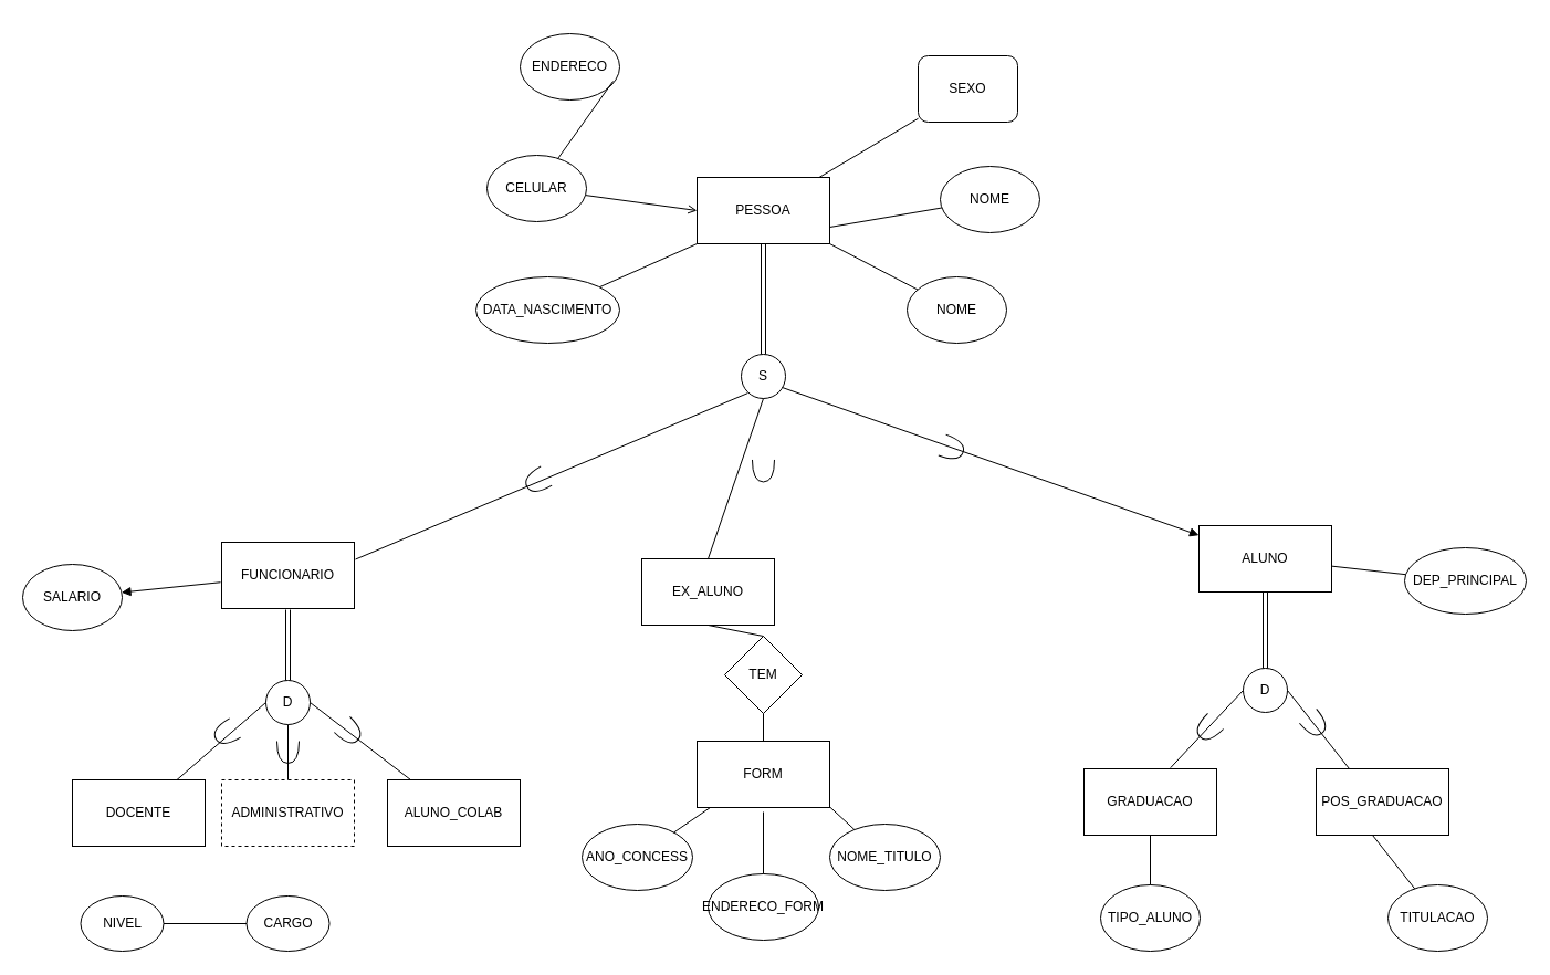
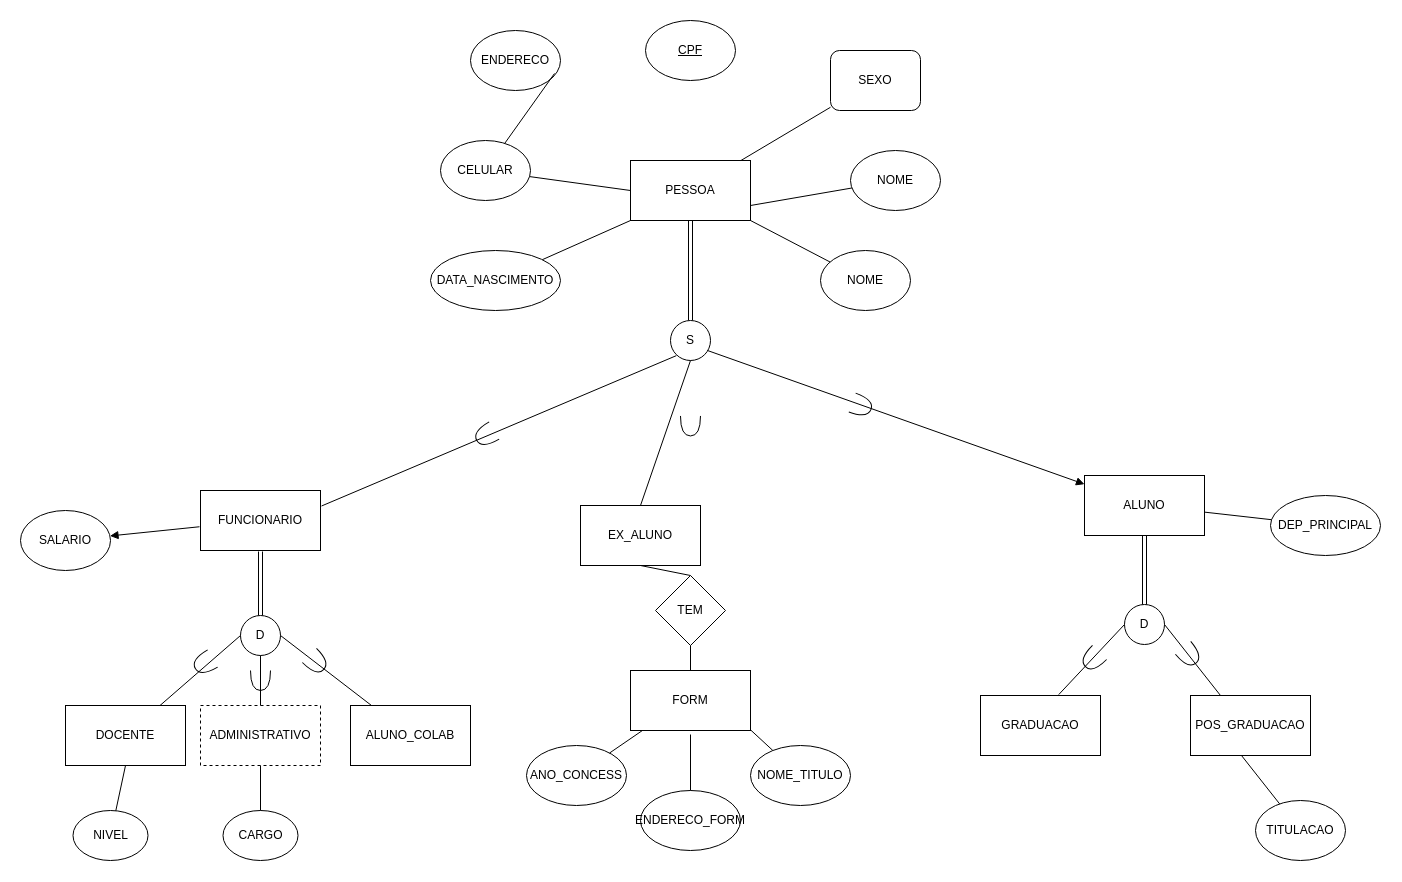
  <mxCell id="0" />
  <mxCell id="1" parent="0" />
  <mxCell id="2" value="PESSOA" style="rounded=0;whiteSpace=wrap;html=1;" vertex="1" parent="1"><mxGeometry x="630" y="160" width="120" height="60" as="geometry" /></mxCell>
+ <mxCell id="3" value="&lt;u&gt;CPF&lt;/u&gt;" style="ellipse;whiteSpace=wrap;html=1;" vertex="1" parent="1"><mxGeometry x="645" y="20" width="90" height="60" as="geometry" /></mxCell>
  <mxCell id="4" value="NOME" style="ellipse;whiteSpace=wrap;html=1;" vertex="1" parent="1"><mxGeometry x="820" y="250" width="90" height="60" as="geometry" /></mxCell>
  <mxCell id="5" value="NOME" style="ellipse;whiteSpace=wrap;html=1;" vertex="1" parent="1"><mxGeometry x="850" y="150" width="90" height="60" as="geometry" /></mxCell>
  <mxCell id="6" value="SEXO" style="whiteSpace=wrap;html=1;rounded=1;" vertex="1" parent="1"><mxGeometry x="830" y="50" width="90" height="60" as="geometry" /></mxCell>
  <mxCell id="7" value="ENDERECO" style="ellipse;whiteSpace=wrap;html=1;" vertex="1" parent="1"><mxGeometry x="470" y="30" width="90" height="60" as="geometry" /></mxCell>
  <mxCell id="8" value="CELULAR" style="ellipse;whiteSpace=wrap;html=1;" vertex="1" parent="1"><mxGeometry x="440" y="140" width="90" height="60" as="geometry" /></mxCell>
  <mxCell id="9" value="DATA_NASCIMENTO" style="ellipse;whiteSpace=wrap;html=1;" vertex="1" parent="1"><mxGeometry x="430" y="250" width="130" height="60" as="geometry" /></mxCell>
- <mxCell id="10" value="" style="endArrow=open;html=1;rounded=0;entryX=0;entryY=0.5;entryDx=0;entryDy=0;" edge="1" parent="1" source="8" target="2"><mxGeometry width="50" height="50" relative="1" as="geometry"><mxPoint x="650" y="220" as="sourcePoint" /><mxPoint x="700" y="170" as="targetPoint" /></mxGeometry></mxCell>
+ <mxCell id="10" value="" style="endArrow=none;html=1;rounded=0;entryX=0;entryY=0.5;entryDx=0;entryDy=0;" edge="1" parent="1" source="8" target="2"><mxGeometry width="50" height="50" relative="1" as="geometry"><mxPoint x="650" y="220" as="sourcePoint" /><mxPoint x="700" y="170" as="targetPoint" /></mxGeometry></mxCell>
  <mxCell id="11" value="" style="endArrow=none;html=1;rounded=0;entryX=0;entryY=1;entryDx=0;entryDy=0;" edge="1" parent="1" source="9" target="2"><mxGeometry width="50" height="50" relative="1" as="geometry"><mxPoint x="540" y="207" as="sourcePoint" /><mxPoint x="640" y="200" as="targetPoint" /></mxGeometry></mxCell>
  <mxCell id="12" value="" style="endArrow=none;html=1;rounded=0;exitX=1;exitY=1;exitDx=0;exitDy=0;" edge="1" parent="1" source="2" target="4"><mxGeometry width="50" height="50" relative="1" as="geometry"><mxPoint x="550" y="217" as="sourcePoint" /><mxPoint x="650" y="210" as="targetPoint" /></mxGeometry></mxCell>
  <mxCell id="13" value="" style="endArrow=none;html=1;rounded=0;exitX=1;exitY=0.75;exitDx=0;exitDy=0;" edge="1" parent="1" source="2" target="5"><mxGeometry width="50" height="50" relative="1" as="geometry"><mxPoint x="560" y="227" as="sourcePoint" /><mxPoint x="660" y="220" as="targetPoint" /></mxGeometry></mxCell>
  <mxCell id="14" value="" style="endArrow=none;html=1;rounded=0;" edge="1" parent="1" source="2" target="6"><mxGeometry width="50" height="50" relative="1" as="geometry"><mxPoint x="570" y="237" as="sourcePoint" /><mxPoint x="670" y="230" as="targetPoint" /></mxGeometry></mxCell>
  <mxCell id="15" value="" style="endArrow=none;html=1;rounded=0;exitX=0.933;exitY=0.717;exitDx=0;exitDy=0;exitPerimeter=0;" edge="1" parent="1" source="7" target="8"><mxGeometry width="50" height="50" relative="1" as="geometry"><mxPoint x="590" y="257" as="sourcePoint" /><mxPoint x="690" y="250" as="targetPoint" /></mxGeometry></mxCell>
  <mxCell id="16" value="D" style="ellipse;whiteSpace=wrap;html=1;aspect=fixed;" vertex="1" parent="1"><mxGeometry x="240" y="615" width="40" height="40" as="geometry" /></mxCell>
  <mxCell id="17" value="FUNCIONARIO" style="rounded=0;whiteSpace=wrap;html=1;perimeterSpacing=1;fillStyle=auto;" vertex="1" parent="1"><mxGeometry x="200" y="490" width="120" height="60" as="geometry" /></mxCell>
  <mxCell id="18" value="" style="endArrow=none;html=1;rounded=0;entryX=0.5;entryY=1;entryDx=0;entryDy=0;exitX=0.5;exitY=0;exitDx=0;exitDy=0;shape=link;" edge="1" parent="1" source="53" target="2"><mxGeometry width="50" height="50" relative="1" as="geometry"><mxPoint x="690" y="290" as="sourcePoint" /><mxPoint x="710" y="270" as="targetPoint" /></mxGeometry></mxCell>
  <mxCell id="19" value="SALARIO" style="ellipse;whiteSpace=wrap;html=1;" vertex="1" parent="1"><mxGeometry x="20" y="510" width="90" height="60" as="geometry" /></mxCell>
  <mxCell id="20" value="" style="endArrow=block;html=1;rounded=0;" edge="1" parent="1" source="17" target="19"><mxGeometry width="50" height="50" relative="1" as="geometry"><mxPoint x="195" y="520" as="sourcePoint" /><mxPoint x="330" y="370" as="targetPoint" /></mxGeometry></mxCell>
  <mxCell id="21" value="" style="endArrow=none;html=1;rounded=0;shape=link;" edge="1" parent="1" source="16" target="17"><mxGeometry width="50" height="50" relative="1" as="geometry"><mxPoint x="240" y="377" as="sourcePoint" /><mxPoint x="260" y="556" as="targetPoint" /></mxGeometry></mxCell>
  <mxCell id="22" value="DOCENTE" style="rounded=0;whiteSpace=wrap;html=1;strokeColor=default;align=center;verticalAlign=middle;fontFamily=Helvetica;fontSize=12;fontColor=default;fillColor=default;" vertex="1" parent="1"><mxGeometry x="65" y="705" width="120" height="60" as="geometry" /></mxCell>
  <mxCell id="23" value="ADMINISTRATIVO" style="rounded=0;whiteSpace=wrap;html=1;strokeColor=default;align=center;verticalAlign=middle;fontFamily=Helvetica;fontSize=12;fontColor=default;fillColor=default;dashed=1;" vertex="1" parent="1"><mxGeometry x="200" y="705" width="120" height="60" as="geometry" /></mxCell>
  <mxCell id="24" value="ALUNO_COLAB" style="rounded=0;whiteSpace=wrap;html=1;strokeColor=default;align=center;verticalAlign=middle;fontFamily=Helvetica;fontSize=12;fontColor=default;fillColor=default;" vertex="1" parent="1"><mxGeometry x="350" y="705" width="120" height="60" as="geometry" /></mxCell>
  <mxCell id="25" value="" style="endArrow=none;html=1;rounded=0;entryX=0;entryY=0.5;entryDx=0;entryDy=0;" edge="1" parent="1" source="22" target="16"><mxGeometry width="50" height="50" relative="1" as="geometry"><mxPoint x="250" y="387" as="sourcePoint" /><mxPoint x="350" y="380" as="targetPoint" /></mxGeometry></mxCell>
  <mxCell id="26" value="" style="endArrow=none;html=1;rounded=0;exitX=1;exitY=0.5;exitDx=0;exitDy=0;" edge="1" parent="1" source="16" target="24"><mxGeometry width="50" height="50" relative="1" as="geometry"><mxPoint x="260" y="397" as="sourcePoint" /><mxPoint x="310" y="675" as="targetPoint" /></mxGeometry></mxCell>
  <mxCell id="27" value="" style="endArrow=none;html=1;rounded=0;exitX=0.5;exitY=1;exitDx=0;exitDy=0;" edge="1" parent="1" source="16" target="23"><mxGeometry width="50" height="50" relative="1" as="geometry"><mxPoint x="270" y="407" as="sourcePoint" /><mxPoint x="370" y="400" as="targetPoint" /></mxGeometry></mxCell>
  <mxCell id="28" value="NIVEL" style="ellipse;whiteSpace=wrap;html=1;" vertex="1" parent="1"><mxGeometry x="72.5" y="810" width="75" height="50" as="geometry" /></mxCell>
- <mxCell id="29" value="" style="endArrow=none;html=1;rounded=0;" edge="1" parent="1" source="28" target="30"><mxGeometry width="50" height="50" relative="1" as="geometry"><mxPoint x="280" y="417" as="sourcePoint" /><mxPoint x="380" y="410" as="targetPoint" /></mxGeometry></mxCell>
+ <mxCell id="29" value="" style="endArrow=none;html=1;rounded=0;entryX=0.5;entryY=1;entryDx=0;entryDy=0;" edge="1" parent="1" source="28" target="22"><mxGeometry width="50" height="50" relative="1" as="geometry"><mxPoint x="280" y="417" as="sourcePoint" /><mxPoint x="380" y="410" as="targetPoint" /></mxGeometry></mxCell>
  <mxCell id="30" value="CARGO" style="ellipse;whiteSpace=wrap;html=1;" vertex="1" parent="1"><mxGeometry x="222.5" y="810" width="75" height="50" as="geometry" /></mxCell>
+ <mxCell id="31" value="" style="endArrow=none;html=1;rounded=0;entryX=0.5;entryY=1;entryDx=0;entryDy=0;exitX=0.5;exitY=0;exitDx=0;exitDy=0;" edge="1" parent="1" source="30" target="23"><mxGeometry width="50" height="50" relative="1" as="geometry"><mxPoint x="290" y="427" as="sourcePoint" /><mxPoint x="390" y="420" as="targetPoint" /></mxGeometry></mxCell>
  <mxCell id="32" value="EX_ALUNO" style="rounded=0;whiteSpace=wrap;html=1;" vertex="1" parent="1"><mxGeometry x="580" y="505" width="120" height="60" as="geometry" /></mxCell>
  <mxCell id="33" value="NOME_TITULO" style="ellipse;whiteSpace=wrap;html=1;" vertex="1" parent="1"><mxGeometry x="750" y="745" width="100" height="60" as="geometry" /></mxCell>
  <mxCell id="34" value="ANO_CONCESS" style="ellipse;whiteSpace=wrap;html=1;" vertex="1" parent="1"><mxGeometry x="526" y="745" width="100" height="60" as="geometry" /></mxCell>
  <mxCell id="35" value="ENDERECO_FORM" style="ellipse;whiteSpace=wrap;html=1;" vertex="1" parent="1"><mxGeometry x="640" y="790" width="100" height="60" as="geometry" /></mxCell>
  <mxCell id="36" value="" style="endArrow=none;html=1;rounded=0;entryX=0;entryY=1;entryDx=0;entryDy=0;" edge="1" parent="1" source="34"><mxGeometry width="50" height="50" relative="1" as="geometry"><mxPoint x="540" y="353" as="sourcePoint" /><mxPoint x="651.065" y="723.721" as="targetPoint" /></mxGeometry></mxCell>
  <mxCell id="37" value="" style="endArrow=none;html=1;rounded=0;exitX=0.5;exitY=0;exitDx=0;exitDy=0;entryX=0.5;entryY=1;entryDx=0;entryDy=0;" edge="1" parent="1" source="58" target="32"><mxGeometry width="50" height="50" relative="1" as="geometry"><mxPoint x="690" y="589" as="sourcePoint" /><mxPoint x="690" y="556" as="targetPoint" /></mxGeometry></mxCell>
  <mxCell id="38" value="" style="endArrow=none;html=1;rounded=0;" edge="1" parent="1" source="33"><mxGeometry width="50" height="50" relative="1" as="geometry"><mxPoint x="606" y="689" as="sourcePoint" /><mxPoint x="736.918" y="717.263" as="targetPoint" /></mxGeometry></mxCell>
  <mxCell id="39" value="ALUNO" style="rounded=0;whiteSpace=wrap;html=1;" vertex="1" parent="1"><mxGeometry x="1084" y="475" width="120" height="60" as="geometry" /></mxCell>
  <mxCell id="40" value="DEP_PRINCIPAL" style="ellipse;whiteSpace=wrap;html=1;" vertex="1" parent="1"><mxGeometry x="1270" y="495" width="110" height="60" as="geometry" /></mxCell>
  <mxCell id="41" value="" style="endArrow=none;html=1;rounded=0;" edge="1" parent="1" source="40" target="39"><mxGeometry width="50" height="50" relative="1" as="geometry"><mxPoint x="804" y="604" as="sourcePoint" /><mxPoint x="1209" y="505" as="targetPoint" /></mxGeometry></mxCell>
  <mxCell id="42" value="D" style="ellipse;whiteSpace=wrap;html=1;aspect=fixed;strokeColor=default;align=center;verticalAlign=middle;fontFamily=Helvetica;fontSize=12;fontColor=default;fillColor=default;" vertex="1" parent="1"><mxGeometry x="1124" y="604" width="40" height="40" as="geometry" /></mxCell>
  <mxCell id="43" value="" style="endArrow=none;html=1;rounded=0;shape=link;" edge="1" parent="1" source="42" target="39"><mxGeometry width="50" height="50" relative="1" as="geometry"><mxPoint x="1283" y="526" as="sourcePoint" /><mxPoint x="1144" y="541" as="targetPoint" /></mxGeometry></mxCell>
  <mxCell id="44" value="GRADUACAO" style="rounded=0;whiteSpace=wrap;html=1;strokeColor=default;align=center;verticalAlign=middle;fontFamily=Helvetica;fontSize=12;fontColor=default;fillColor=default;" vertex="1" parent="1"><mxGeometry x="980" y="695" width="120" height="60" as="geometry" /></mxCell>
  <mxCell id="45" value="POS_GRADUACAO" style="rounded=0;whiteSpace=wrap;html=1;strokeColor=default;align=center;verticalAlign=middle;fontFamily=Helvetica;fontSize=12;fontColor=default;fillColor=default;" vertex="1" parent="1"><mxGeometry x="1190" y="695" width="120" height="60" as="geometry" /></mxCell>
  <mxCell id="46" value="" style="endArrow=none;html=1;rounded=0;entryX=0;entryY=0.5;entryDx=0;entryDy=0;exitX=0.652;exitY=-0.015;exitDx=0;exitDy=0;exitPerimeter=0;" edge="1" parent="1" source="44" target="42"><mxGeometry width="50" height="50" relative="1" as="geometry"><mxPoint x="1027" y="680" as="sourcePoint" /><mxPoint x="1229" y="525" as="targetPoint" /></mxGeometry></mxCell>
  <mxCell id="47" value="" style="endArrow=none;html=1;rounded=0;entryX=1;entryY=0.5;entryDx=0;entryDy=0;exitX=0.25;exitY=0;exitDx=0;exitDy=0;" edge="1" parent="1" source="45" target="42"><mxGeometry width="50" height="50" relative="1" as="geometry"><mxPoint x="1303" y="546" as="sourcePoint" /><mxPoint x="1239" y="535" as="targetPoint" /></mxGeometry></mxCell>
  <mxCell id="48" value="" style="endArrow=none;html=1;rounded=0;exitX=0.5;exitY=0;exitDx=0;exitDy=0;entryX=0.5;entryY=1;entryDx=0;entryDy=0;" edge="1" parent="1" source="35"><mxGeometry width="50" height="50" relative="1" as="geometry"><mxPoint x="690" y="745" as="sourcePoint" /><mxPoint x="690" y="734" as="targetPoint" /></mxGeometry></mxCell>
  <mxCell id="49" value="TITULACAO" style="ellipse;whiteSpace=wrap;html=1;" vertex="1" parent="1"><mxGeometry x="1255" y="800" width="90" height="60" as="geometry" /></mxCell>
- <mxCell id="50" value="TIPO_ALUNO" style="ellipse;whiteSpace=wrap;html=1;" vertex="1" parent="1"><mxGeometry x="995" y="800" width="90" height="60" as="geometry" /></mxCell>
  <mxCell id="51" value="" style="endArrow=none;html=1;rounded=0;entryX=0.427;entryY=1.005;entryDx=0;entryDy=0;entryPerimeter=0;" edge="1" parent="1" source="49" target="45"><mxGeometry width="50" height="50" relative="1" as="geometry"><mxPoint x="1313" y="581" as="sourcePoint" /><mxPoint x="1249" y="570" as="targetPoint" /></mxGeometry></mxCell>
- <mxCell id="52" value="" style="endArrow=none;html=1;rounded=0;entryX=0.5;entryY=1;entryDx=0;entryDy=0;" edge="1" parent="1" source="50" target="44"><mxGeometry width="50" height="50" relative="1" as="geometry"><mxPoint x="1313" y="591" as="sourcePoint" /><mxPoint x="1249" y="580" as="targetPoint" /></mxGeometry></mxCell>
  <mxCell id="53" value="S" style="ellipse;whiteSpace=wrap;html=1;aspect=fixed;strokeColor=default;align=center;verticalAlign=middle;fontFamily=Helvetica;fontSize=12;fontColor=default;fillColor=default;" vertex="1" parent="1"><mxGeometry x="670" y="320" width="40" height="40" as="geometry" /></mxCell>
  <mxCell id="54" value="" style="endArrow=block;html=1;rounded=0;fontFamily=Helvetica;fontSize=12;fontColor=default;exitX=0.925;exitY=0.75;exitDx=0;exitDy=0;exitPerimeter=0;" edge="1" parent="1" source="53" target="39"><mxGeometry width="50" height="50" relative="1" as="geometry"><mxPoint x="710" y="350" as="sourcePoint" /><mxPoint x="1080" y="490" as="targetPoint" /></mxGeometry></mxCell>
  <mxCell id="55" value="" style="endArrow=none;html=1;rounded=0;fontFamily=Helvetica;fontSize=12;fontColor=default;exitX=0.5;exitY=1;exitDx=0;exitDy=0;entryX=0.5;entryY=0;entryDx=0;entryDy=0;" edge="1" parent="1" source="53" target="32"><mxGeometry width="50" height="50" relative="1" as="geometry"><mxPoint x="714" y="364" as="sourcePoint" /><mxPoint x="690" y="484" as="targetPoint" /></mxGeometry></mxCell>
  <mxCell id="56" value="" style="endArrow=none;html=1;rounded=0;fontFamily=Helvetica;fontSize=12;fontColor=default;exitX=0;exitY=1;exitDx=0;exitDy=0;entryX=1;entryY=0.25;entryDx=0;entryDy=0;" edge="1" parent="1"><mxGeometry width="50" height="50" relative="1" as="geometry"><mxPoint x="675.858" y="355.142" as="sourcePoint" /><mxPoint x="321" y="505.5" as="targetPoint" /></mxGeometry></mxCell>
  <mxCell id="57" value="FORM" style="rounded=0;whiteSpace=wrap;html=1;strokeColor=default;align=center;verticalAlign=middle;fontFamily=Helvetica;fontSize=12;fontColor=default;fillColor=default;" vertex="1" parent="1"><mxGeometry x="630" y="670" width="120" height="60" as="geometry" /></mxCell>
  <mxCell id="58" value="TEM" style="rhombus;whiteSpace=wrap;html=1;strokeColor=default;align=center;verticalAlign=middle;fontFamily=Helvetica;fontSize=12;fontColor=default;fillColor=default;" vertex="1" parent="1"><mxGeometry x="655" y="575" width="70" height="70" as="geometry" /></mxCell>
  <mxCell id="59" value="" style="endArrow=none;html=1;rounded=0;fontFamily=Helvetica;fontSize=12;fontColor=default;entryX=0.5;entryY=1;entryDx=0;entryDy=0;exitX=0.5;exitY=0;exitDx=0;exitDy=0;" edge="1" parent="1" source="57" target="58"><mxGeometry width="50" height="50" relative="1" as="geometry"><mxPoint x="734" y="384" as="sourcePoint" /><mxPoint x="1109" y="517" as="targetPoint" /></mxGeometry></mxCell>
  <mxCell id="60" value="" style="shape=requiredInterface;html=1;verticalLabelPosition=bottom;sketch=0;strokeColor=default;align=center;verticalAlign=middle;fontFamily=Helvetica;fontSize=12;fontColor=default;fillColor=default;rotation=20;" vertex="1" parent="1"><mxGeometry x="851.12" y="395.46" width="20" height="20" as="geometry" /></mxCell>
  <mxCell id="61" value="" style="shape=requiredInterface;html=1;verticalLabelPosition=bottom;sketch=0;strokeColor=default;align=center;verticalAlign=middle;fontFamily=Helvetica;fontSize=12;fontColor=default;fillColor=default;rotation=90;" vertex="1" parent="1"><mxGeometry x="680" y="415.46" width="20" height="20" as="geometry" /></mxCell>
  <mxCell id="62" value="" style="shape=requiredInterface;html=1;verticalLabelPosition=bottom;sketch=0;strokeColor=default;align=center;verticalAlign=middle;fontFamily=Helvetica;fontSize=12;fontColor=default;fillColor=default;rotation=-210;" vertex="1" parent="1"><mxGeometry x="475" y="425" width="20" height="20" as="geometry" /></mxCell>
  <mxCell id="63" value="" style="shape=requiredInterface;html=1;verticalLabelPosition=bottom;sketch=0;strokeColor=default;align=center;verticalAlign=middle;fontFamily=Helvetica;fontSize=12;fontColor=default;fillColor=default;rotation=45;" vertex="1" parent="1"><mxGeometry x="306" y="652" width="20" height="20" as="geometry" /></mxCell>
  <mxCell id="64" value="" style="shape=requiredInterface;html=1;verticalLabelPosition=bottom;sketch=0;strokeColor=default;align=center;verticalAlign=middle;fontFamily=Helvetica;fontSize=12;fontColor=default;fillColor=default;rotation=90;" vertex="1" parent="1"><mxGeometry x="250" y="670" width="20" height="20" as="geometry" /></mxCell>
  <mxCell id="65" value="" style="shape=requiredInterface;html=1;verticalLabelPosition=bottom;sketch=0;strokeColor=default;align=center;verticalAlign=middle;fontFamily=Helvetica;fontSize=12;fontColor=default;fillColor=default;rotation=-210;" vertex="1" parent="1"><mxGeometry x="193.5" y="653" width="20" height="20" as="geometry" /></mxCell>
  <mxCell id="66" value="" style="shape=requiredInterface;html=1;verticalLabelPosition=bottom;sketch=0;strokeColor=default;align=center;verticalAlign=middle;fontFamily=Helvetica;fontSize=12;fontColor=default;fillColor=default;rotation=135;" vertex="1" parent="1"><mxGeometry x="1082" y="649" width="20" height="20" as="geometry" /></mxCell>
  <mxCell id="67" value="" style="shape=requiredInterface;html=1;verticalLabelPosition=bottom;sketch=0;strokeColor=default;align=center;verticalAlign=middle;fontFamily=Helvetica;fontSize=12;fontColor=default;fillColor=default;rotation=50;" vertex="1" parent="1"><mxGeometry x="1179" y="645" width="20" height="20" as="geometry" /></mxCell>
